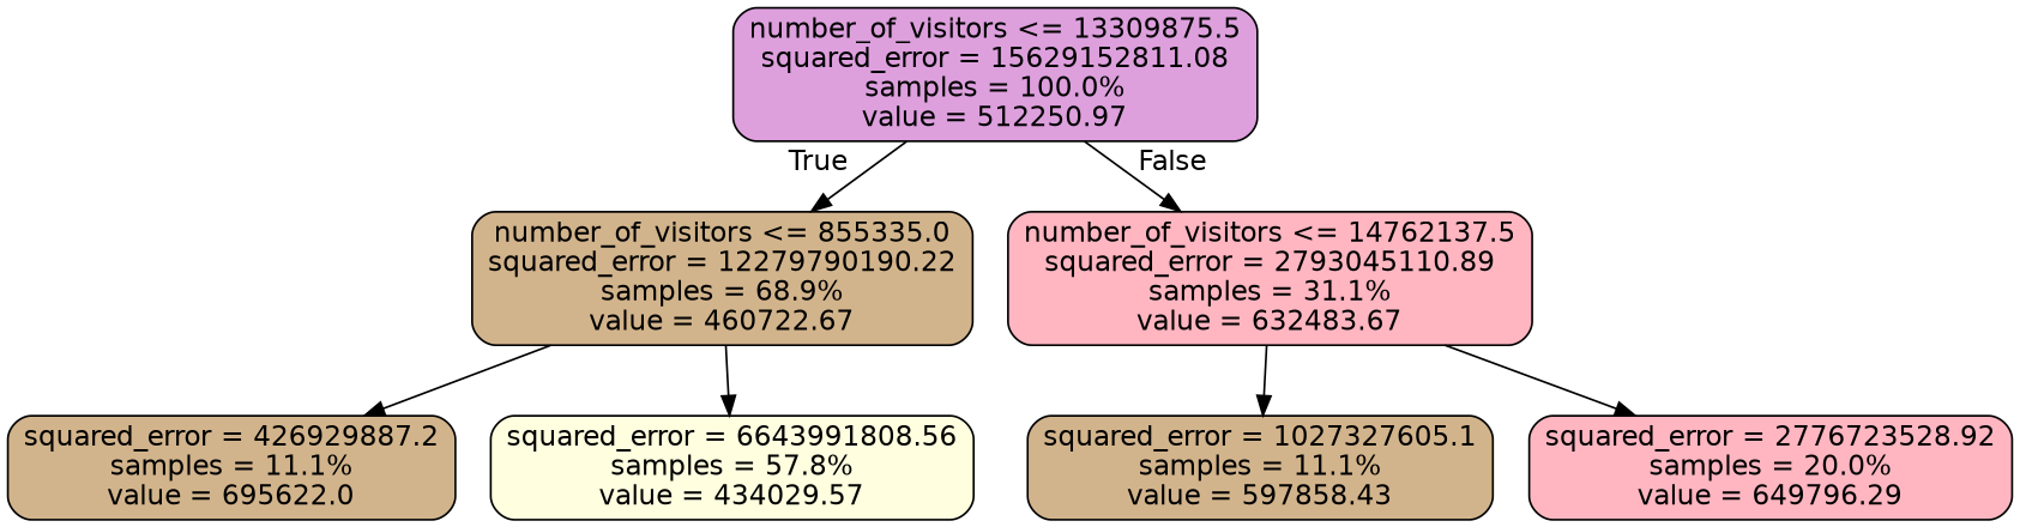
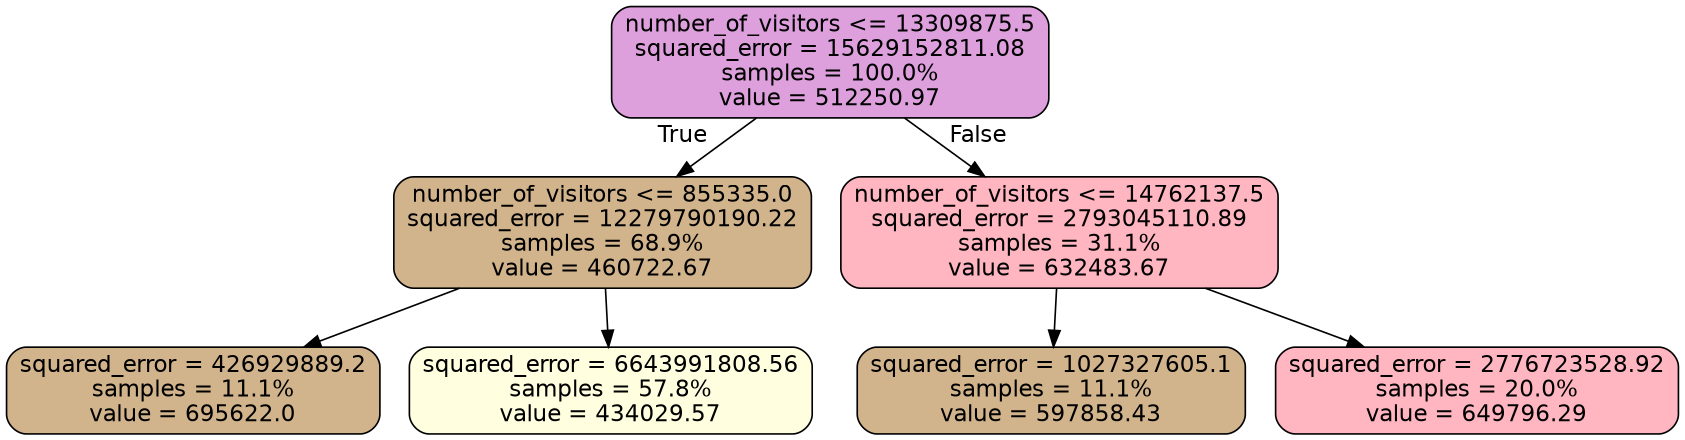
  digraph {
    node [color=black fillcolor=tan fontname=helvetica shape=box style="filled, rounded"]
    edge [fontname=helvetica]
    n1 [fillcolor=plum label="number_of_visitors <= 13309875.5\nsquared_error = 15629152811.08\nsamples = 100.0%\nvalue = 512250.97"]
    n2 [label="number_of_visitors <= 855335.0\nsquared_error = 12279790190.22\nsamples = 68.9%\nvalue = 460722.67"]
    n3 [fillcolor=lightpink label="number_of_visitors <= 14762137.5\nsquared_error = 2793045110.89\nsamples = 31.1%\nvalue = 632483.67"]
-   n4 [label="squared_error = 426929887.2\nsamples = 11.1%\nvalue = 695622.0"]
+   n4 [label="squared_error = 426929889.2\nsamples = 11.1%\nvalue = 695622.0"]
    n5 [fillcolor=lightyellow label="squared_error = 6643991808.56\nsamples = 57.8%\nvalue = 434029.57"]
    n6 [label="squared_error = 1027327605.1\nsamples = 11.1%\nvalue = 597858.43"]
    n7 [fillcolor=lightpink label="squared_error = 2776723528.92\nsamples = 20.0%\nvalue = 649796.29"]
    n1 -> n2 [headlabel=True labelangle=45 labeldistance=2.5]
    n1 -> n3 [headlabel=False labelangle=-45 labeldistance=2.5]
    n2 -> n4
    n2 -> n5
    n3 -> n6
    n3 -> n7
  }
